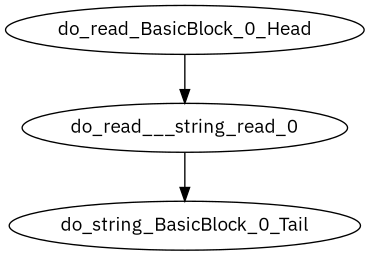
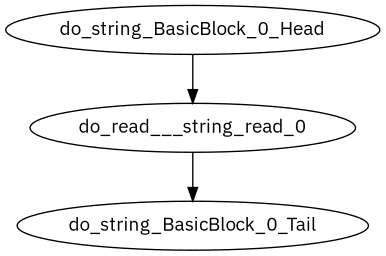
  digraph {
    fontname="IBM Plex Sans"
    node [fontname="IBM Plex Sans"]
    edge [fontname="IBM Plex Sans"]
-   do_read_BasicBlock_0_Head
+   do_read_BasicBlock_0_Head [label=do_string_BasicBlock_0_Head]
    do_read___string_read_0
    n3 [label=do_string_BasicBlock_0_Tail]
    do_read_BasicBlock_0_Head -> do_read___string_read_0
    do_read___string_read_0 -> n3
  }
